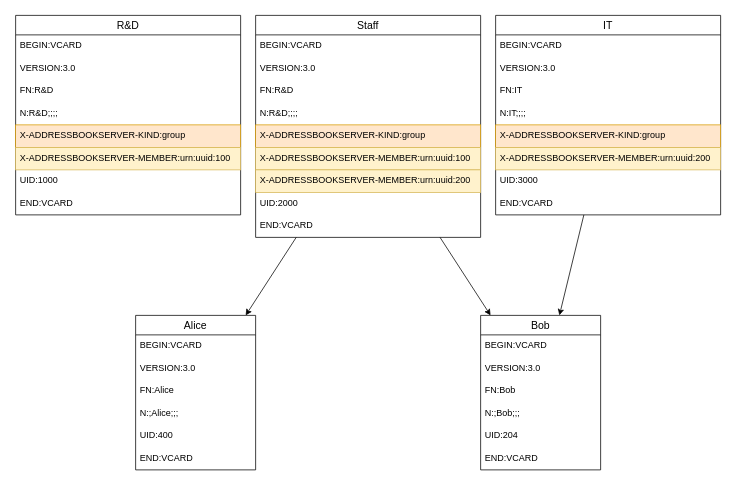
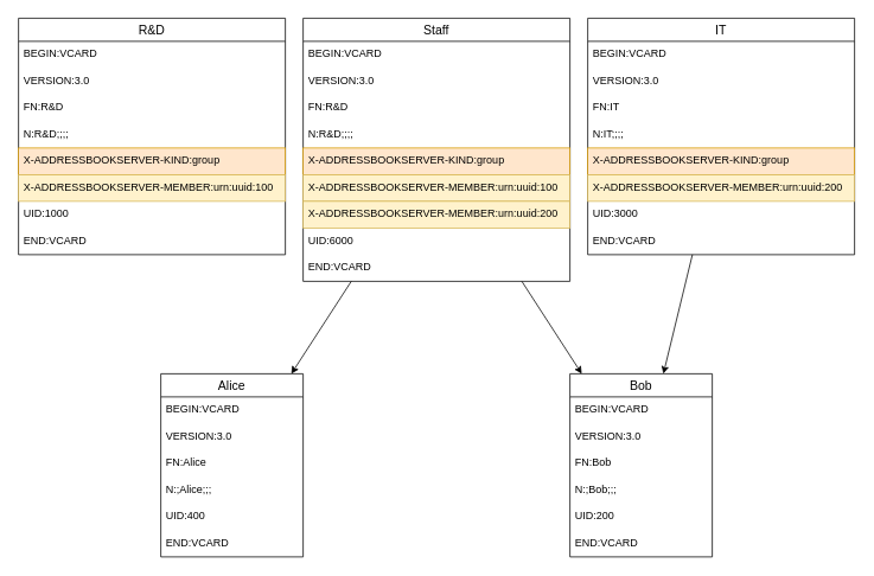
  <mxCell id="0" />
  <mxCell id="1" parent="0" />
  <mxCell id="2" value="R&amp;D" style="swimlane;fontStyle=0;childLayout=stackLayout;horizontal=1;startSize=26;horizontalStack=0;resizeParent=1;resizeParentMax=0;resizeLast=0;collapsible=1;marginBottom=0;align=center;fontSize=14;" vertex="1" parent="1"><mxGeometry x="20" y="20" width="300" height="266" as="geometry" /></mxCell>
  <mxCell id="3" value="BEGIN:VCARD" style="text;strokeColor=none;fillColor=none;spacingLeft=4;spacingRight=4;overflow=hidden;rotatable=0;points=[[0,0.5],[1,0.5]];portConstraint=eastwest;fontSize=12;" vertex="1" parent="2"><mxGeometry y="26" width="300" height="30" as="geometry" /></mxCell>
  <mxCell id="4" value="VERSION:3.0" style="text;strokeColor=none;fillColor=none;spacingLeft=4;spacingRight=4;overflow=hidden;rotatable=0;points=[[0,0.5],[1,0.5]];portConstraint=eastwest;fontSize=12;" vertex="1" parent="2"><mxGeometry y="56" width="300" height="30" as="geometry" /></mxCell>
  <mxCell id="5" value="FN:R&amp;D" style="text;strokeColor=none;fillColor=none;spacingLeft=4;spacingRight=4;overflow=hidden;rotatable=0;points=[[0,0.5],[1,0.5]];portConstraint=eastwest;fontSize=12;" vertex="1" parent="2"><mxGeometry y="86" width="300" height="30" as="geometry" /></mxCell>
  <mxCell id="6" value="N:R&amp;D;;;;" style="text;strokeColor=none;fillColor=none;spacingLeft=4;spacingRight=4;overflow=hidden;rotatable=0;points=[[0,0.5],[1,0.5]];portConstraint=eastwest;fontSize=12;" vertex="1" parent="2"><mxGeometry y="116" width="300" height="30" as="geometry" /></mxCell>
  <mxCell id="7" value="X-ADDRESSBOOKSERVER-KIND:group" style="text;strokeColor=#d79b00;fillColor=#ffe6cc;spacingLeft=4;spacingRight=4;overflow=hidden;rotatable=0;points=[[0,0.5],[1,0.5]];portConstraint=eastwest;fontSize=12;" vertex="1" parent="2"><mxGeometry y="146" width="300" height="30" as="geometry" /></mxCell>
  <mxCell id="8" value="X-ADDRESSBOOKSERVER-MEMBER:urn:uuid:100" style="text;strokeColor=#d6b656;fillColor=#fff2cc;spacingLeft=4;spacingRight=4;overflow=hidden;rotatable=0;points=[[0,0.5],[1,0.5]];portConstraint=eastwest;fontSize=12;" vertex="1" parent="2"><mxGeometry y="176" width="300" height="30" as="geometry" /></mxCell>
  <mxCell id="9" value="UID:1000" style="text;strokeColor=none;fillColor=none;spacingLeft=4;spacingRight=4;overflow=hidden;rotatable=0;points=[[0,0.5],[1,0.5]];portConstraint=eastwest;fontSize=12;" vertex="1" parent="2"><mxGeometry y="206" width="300" height="30" as="geometry" /></mxCell>
  <mxCell id="10" value="END:VCARD" style="text;strokeColor=none;fillColor=none;spacingLeft=4;spacingRight=4;overflow=hidden;rotatable=0;points=[[0,0.5],[1,0.5]];portConstraint=eastwest;fontSize=12;" vertex="1" parent="2"><mxGeometry y="236" width="300" height="30" as="geometry" /></mxCell>
  <mxCell id="11" value="Staff" style="swimlane;fontStyle=0;childLayout=stackLayout;horizontal=1;startSize=26;horizontalStack=0;resizeParent=1;resizeParentMax=0;resizeLast=0;collapsible=1;marginBottom=0;align=center;fontSize=14;" vertex="1" parent="1"><mxGeometry x="340" y="20" width="300" height="296" as="geometry" /></mxCell>
  <mxCell id="12" value="BEGIN:VCARD" style="text;strokeColor=none;fillColor=none;spacingLeft=4;spacingRight=4;overflow=hidden;rotatable=0;points=[[0,0.5],[1,0.5]];portConstraint=eastwest;fontSize=12;" vertex="1" parent="11"><mxGeometry y="26" width="300" height="30" as="geometry" /></mxCell>
  <mxCell id="13" value="VERSION:3.0" style="text;strokeColor=none;fillColor=none;spacingLeft=4;spacingRight=4;overflow=hidden;rotatable=0;points=[[0,0.5],[1,0.5]];portConstraint=eastwest;fontSize=12;" vertex="1" parent="11"><mxGeometry y="56" width="300" height="30" as="geometry" /></mxCell>
  <mxCell id="14" value="FN:R&amp;D" style="text;strokeColor=none;fillColor=none;spacingLeft=4;spacingRight=4;overflow=hidden;rotatable=0;points=[[0,0.5],[1,0.5]];portConstraint=eastwest;fontSize=12;" vertex="1" parent="11"><mxGeometry y="86" width="300" height="30" as="geometry" /></mxCell>
  <mxCell id="15" value="N:R&amp;D;;;;" style="text;strokeColor=none;fillColor=none;spacingLeft=4;spacingRight=4;overflow=hidden;rotatable=0;points=[[0,0.5],[1,0.5]];portConstraint=eastwest;fontSize=12;" vertex="1" parent="11"><mxGeometry y="116" width="300" height="30" as="geometry" /></mxCell>
  <mxCell id="16" value="X-ADDRESSBOOKSERVER-KIND:group" style="text;strokeColor=#d79b00;fillColor=#ffe6cc;spacingLeft=4;spacingRight=4;overflow=hidden;rotatable=0;points=[[0,0.5],[1,0.5]];portConstraint=eastwest;fontSize=12;" vertex="1" parent="11"><mxGeometry y="146" width="300" height="30" as="geometry" /></mxCell>
  <mxCell id="17" value="X-ADDRESSBOOKSERVER-MEMBER:urn:uuid:100" style="text;strokeColor=#d6b656;fillColor=#fff2cc;spacingLeft=4;spacingRight=4;overflow=hidden;rotatable=0;points=[[0,0.5],[1,0.5]];portConstraint=eastwest;fontSize=12;" vertex="1" parent="11"><mxGeometry y="176" width="300" height="30" as="geometry" /></mxCell>
  <mxCell id="18" value="X-ADDRESSBOOKSERVER-MEMBER:urn:uuid:200" style="text;strokeColor=#d6b656;fillColor=#fff2cc;spacingLeft=4;spacingRight=4;overflow=hidden;rotatable=0;points=[[0,0.5],[1,0.5]];portConstraint=eastwest;fontSize=12;" vertex="1" parent="11"><mxGeometry y="206" width="300" height="30" as="geometry" /></mxCell>
- <mxCell id="19" value="UID:2000" style="text;strokeColor=none;fillColor=none;spacingLeft=4;spacingRight=4;overflow=hidden;rotatable=0;points=[[0,0.5],[1,0.5]];portConstraint=eastwest;fontSize=12;" vertex="1" parent="11"><mxGeometry y="236" width="300" height="30" as="geometry" /></mxCell>
+ <mxCell id="19" value="UID:6000" style="text;strokeColor=none;fillColor=none;spacingLeft=4;spacingRight=4;overflow=hidden;rotatable=0;points=[[0,0.5],[1,0.5]];portConstraint=eastwest;fontSize=12;" vertex="1" parent="11"><mxGeometry y="236" width="300" height="30" as="geometry" /></mxCell>
  <mxCell id="20" value="END:VCARD" style="text;strokeColor=none;fillColor=none;spacingLeft=4;spacingRight=4;overflow=hidden;rotatable=0;points=[[0,0.5],[1,0.5]];portConstraint=eastwest;fontSize=12;" vertex="1" parent="11"><mxGeometry y="266" width="300" height="30" as="geometry" /></mxCell>
  <mxCell id="21" value="IT" style="swimlane;fontStyle=0;childLayout=stackLayout;horizontal=1;startSize=26;horizontalStack=0;resizeParent=1;resizeParentMax=0;resizeLast=0;collapsible=1;marginBottom=0;align=center;fontSize=14;" vertex="1" parent="1"><mxGeometry x="660" y="20" width="300" height="266" as="geometry" /></mxCell>
  <mxCell id="22" value="BEGIN:VCARD" style="text;strokeColor=none;fillColor=none;spacingLeft=4;spacingRight=4;overflow=hidden;rotatable=0;points=[[0,0.5],[1,0.5]];portConstraint=eastwest;fontSize=12;" vertex="1" parent="21"><mxGeometry y="26" width="300" height="30" as="geometry" /></mxCell>
  <mxCell id="23" value="VERSION:3.0" style="text;strokeColor=none;fillColor=none;spacingLeft=4;spacingRight=4;overflow=hidden;rotatable=0;points=[[0,0.5],[1,0.5]];portConstraint=eastwest;fontSize=12;" vertex="1" parent="21"><mxGeometry y="56" width="300" height="30" as="geometry" /></mxCell>
  <mxCell id="24" value="FN:IT" style="text;strokeColor=none;fillColor=none;spacingLeft=4;spacingRight=4;overflow=hidden;rotatable=0;points=[[0,0.5],[1,0.5]];portConstraint=eastwest;fontSize=12;" vertex="1" parent="21"><mxGeometry y="86" width="300" height="30" as="geometry" /></mxCell>
  <mxCell id="25" value="N:IT;;;;" style="text;strokeColor=none;fillColor=none;spacingLeft=4;spacingRight=4;overflow=hidden;rotatable=0;points=[[0,0.5],[1,0.5]];portConstraint=eastwest;fontSize=12;" vertex="1" parent="21"><mxGeometry y="116" width="300" height="30" as="geometry" /></mxCell>
  <mxCell id="26" value="X-ADDRESSBOOKSERVER-KIND:group" style="text;strokeColor=#d79b00;fillColor=#ffe6cc;spacingLeft=4;spacingRight=4;overflow=hidden;rotatable=0;points=[[0,0.5],[1,0.5]];portConstraint=eastwest;fontSize=12;" vertex="1" parent="21"><mxGeometry y="146" width="300" height="30" as="geometry" /></mxCell>
  <mxCell id="27" value="X-ADDRESSBOOKSERVER-MEMBER:urn:uuid:200" style="text;strokeColor=#d6b656;fillColor=#fff2cc;spacingLeft=4;spacingRight=4;overflow=hidden;rotatable=0;points=[[0,0.5],[1,0.5]];portConstraint=eastwest;fontSize=12;" vertex="1" parent="21"><mxGeometry y="176" width="300" height="30" as="geometry" /></mxCell>
  <mxCell id="28" value="UID:3000" style="text;strokeColor=none;fillColor=none;spacingLeft=4;spacingRight=4;overflow=hidden;rotatable=0;points=[[0,0.5],[1,0.5]];portConstraint=eastwest;fontSize=12;" vertex="1" parent="21"><mxGeometry y="206" width="300" height="30" as="geometry" /></mxCell>
  <mxCell id="29" value="END:VCARD" style="text;strokeColor=none;fillColor=none;spacingLeft=4;spacingRight=4;overflow=hidden;rotatable=0;points=[[0,0.5],[1,0.5]];portConstraint=eastwest;fontSize=12;" vertex="1" parent="21"><mxGeometry y="236" width="300" height="30" as="geometry" /></mxCell>
  <mxCell id="30" value="Bob" style="swimlane;fontStyle=0;childLayout=stackLayout;horizontal=1;startSize=26;horizontalStack=0;resizeParent=1;resizeParentMax=0;resizeLast=0;collapsible=1;marginBottom=0;align=center;fontSize=14;" vertex="1" parent="1"><mxGeometry x="640" y="420" width="160" height="206" as="geometry" /></mxCell>
  <mxCell id="31" value="BEGIN:VCARD" style="text;strokeColor=none;fillColor=none;spacingLeft=4;spacingRight=4;overflow=hidden;rotatable=0;points=[[0,0.5],[1,0.5]];portConstraint=eastwest;fontSize=12;" vertex="1" parent="30"><mxGeometry y="26" width="160" height="30" as="geometry" /></mxCell>
  <mxCell id="32" value="VERSION:3.0" style="text;strokeColor=none;fillColor=none;spacingLeft=4;spacingRight=4;overflow=hidden;rotatable=0;points=[[0,0.5],[1,0.5]];portConstraint=eastwest;fontSize=12;" vertex="1" parent="30"><mxGeometry y="56" width="160" height="30" as="geometry" /></mxCell>
  <mxCell id="33" value="FN:Bob" style="text;strokeColor=none;fillColor=none;spacingLeft=4;spacingRight=4;overflow=hidden;rotatable=0;points=[[0,0.5],[1,0.5]];portConstraint=eastwest;fontSize=12;" vertex="1" parent="30"><mxGeometry y="86" width="160" height="30" as="geometry" /></mxCell>
  <mxCell id="34" value="N:;Bob;;;" style="text;strokeColor=none;fillColor=none;spacingLeft=4;spacingRight=4;overflow=hidden;rotatable=0;points=[[0,0.5],[1,0.5]];portConstraint=eastwest;fontSize=12;" vertex="1" parent="30"><mxGeometry y="116" width="160" height="30" as="geometry" /></mxCell>
- <mxCell id="35" value="UID:204" style="text;strokeColor=none;fillColor=none;spacingLeft=4;spacingRight=4;overflow=hidden;rotatable=0;points=[[0,0.5],[1,0.5]];portConstraint=eastwest;fontSize=12;" vertex="1" parent="30"><mxGeometry y="146" width="160" height="30" as="geometry" /></mxCell>
+ <mxCell id="35" value="UID:200" style="text;strokeColor=none;fillColor=none;spacingLeft=4;spacingRight=4;overflow=hidden;rotatable=0;points=[[0,0.5],[1,0.5]];portConstraint=eastwest;fontSize=12;" vertex="1" parent="30"><mxGeometry y="146" width="160" height="30" as="geometry" /></mxCell>
  <mxCell id="36" value="END:VCARD" style="text;strokeColor=none;fillColor=none;spacingLeft=4;spacingRight=4;overflow=hidden;rotatable=0;points=[[0,0.5],[1,0.5]];portConstraint=eastwest;fontSize=12;" vertex="1" parent="30"><mxGeometry y="176" width="160" height="30" as="geometry" /></mxCell>
  <mxCell id="37" value="Alice" style="swimlane;fontStyle=0;childLayout=stackLayout;horizontal=1;startSize=26;horizontalStack=0;resizeParent=1;resizeParentMax=0;resizeLast=0;collapsible=1;marginBottom=0;align=center;fontSize=14;" vertex="1" parent="1"><mxGeometry x="180" y="420" width="160" height="206" as="geometry" /></mxCell>
  <mxCell id="38" value="BEGIN:VCARD" style="text;strokeColor=none;fillColor=none;spacingLeft=4;spacingRight=4;overflow=hidden;rotatable=0;points=[[0,0.5],[1,0.5]];portConstraint=eastwest;fontSize=12;" vertex="1" parent="37"><mxGeometry y="26" width="160" height="30" as="geometry" /></mxCell>
  <mxCell id="39" value="VERSION:3.0" style="text;strokeColor=none;fillColor=none;spacingLeft=4;spacingRight=4;overflow=hidden;rotatable=0;points=[[0,0.5],[1,0.5]];portConstraint=eastwest;fontSize=12;" vertex="1" parent="37"><mxGeometry y="56" width="160" height="30" as="geometry" /></mxCell>
  <mxCell id="40" value="FN:Alice" style="text;strokeColor=none;fillColor=none;spacingLeft=4;spacingRight=4;overflow=hidden;rotatable=0;points=[[0,0.5],[1,0.5]];portConstraint=eastwest;fontSize=12;" vertex="1" parent="37"><mxGeometry y="86" width="160" height="30" as="geometry" /></mxCell>
  <mxCell id="41" value="N:;Alice;;;" style="text;strokeColor=none;fillColor=none;spacingLeft=4;spacingRight=4;overflow=hidden;rotatable=0;points=[[0,0.5],[1,0.5]];portConstraint=eastwest;fontSize=12;" vertex="1" parent="37"><mxGeometry y="116" width="160" height="30" as="geometry" /></mxCell>
  <mxCell id="42" value="UID:400" style="text;strokeColor=none;fillColor=none;spacingLeft=4;spacingRight=4;overflow=hidden;rotatable=0;points=[[0,0.5],[1,0.5]];portConstraint=eastwest;fontSize=12;" vertex="1" parent="37"><mxGeometry y="146" width="160" height="30" as="geometry" /></mxCell>
  <mxCell id="43" value="END:VCARD" style="text;strokeColor=none;fillColor=none;spacingLeft=4;spacingRight=4;overflow=hidden;rotatable=0;points=[[0,0.5],[1,0.5]];portConstraint=eastwest;fontSize=12;" vertex="1" parent="37"><mxGeometry y="176" width="160" height="30" as="geometry" /></mxCell>
  <mxCell id="44" value="" style="endArrow=classic;html=1;" edge="1" parent="1" source="11" target="37"><mxGeometry width="50" height="50" relative="1" as="geometry"><mxPoint x="212.351" y="296" as="sourcePoint" /><mxPoint x="244.946" y="430" as="targetPoint" /></mxGeometry></mxCell>
  <mxCell id="45" value="" style="endArrow=classic;html=1;" edge="1" parent="1" source="11" target="30"><mxGeometry width="50" height="50" relative="1" as="geometry"><mxPoint x="404.113" y="326" as="sourcePoint" /><mxPoint x="336.732" y="430" as="targetPoint" /></mxGeometry></mxCell>
  <mxCell id="46" value="" style="endArrow=classic;html=1;" edge="1" parent="1" source="21" target="30"><mxGeometry width="50" height="50" relative="1" as="geometry"><mxPoint x="595.887" y="326" as="sourcePoint" /><mxPoint x="663.268" y="430" as="targetPoint" /></mxGeometry></mxCell>
